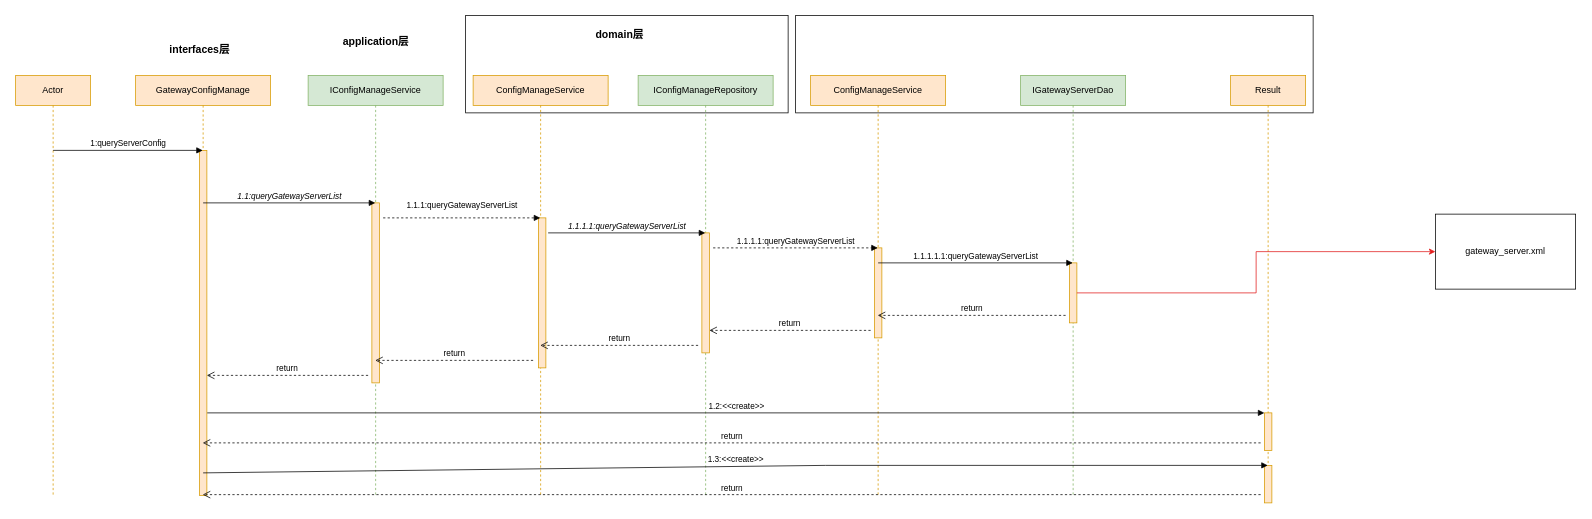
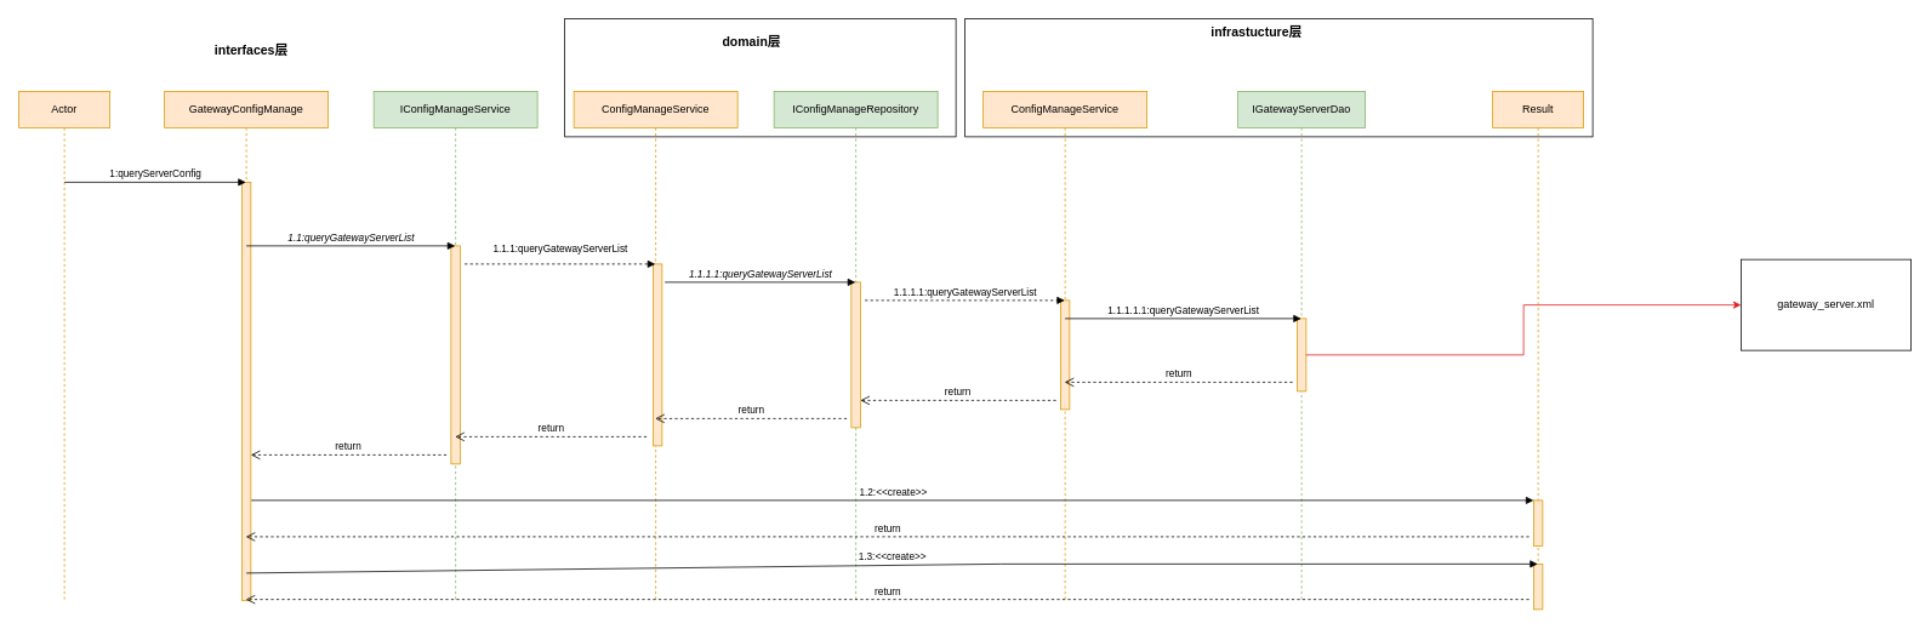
  <mxCell id="0" />
  <mxCell id="1" parent="0" />
  <mxCell id="2" value="" style="whiteSpace=wrap;html=1;" vertex="1" parent="1"><mxGeometry x="1060" y="20" width="690" height="130" as="geometry" /></mxCell>
  <mxCell id="3" value="" style="whiteSpace=wrap;html=1;" vertex="1" parent="1"><mxGeometry x="620" y="20" width="430" height="130" as="geometry" /></mxCell>
  <mxCell id="4" value="Actor" style="shape=umlLifeline;perimeter=lifelinePerimeter;whiteSpace=wrap;html=1;container=1;dropTarget=0;collapsible=0;recursiveResize=0;outlineConnect=0;portConstraint=eastwest;newEdgeStyle={&quot;curved&quot;:0,&quot;rounded&quot;:0};fillColor=#ffe6cc;strokeColor=#d79b00;" vertex="1" parent="1"><mxGeometry x="20" y="100" width="100" height="560" as="geometry" /></mxCell>
  <mxCell id="5" value="GatewayConfigManage" style="shape=umlLifeline;perimeter=lifelinePerimeter;whiteSpace=wrap;html=1;container=1;dropTarget=0;collapsible=0;recursiveResize=0;outlineConnect=0;portConstraint=eastwest;newEdgeStyle={&quot;curved&quot;:0,&quot;rounded&quot;:0};fillColor=#ffe6cc;strokeColor=#d79b00;" vertex="1" parent="1"><mxGeometry x="180" y="100" width="180" height="560" as="geometry" /></mxCell>
  <mxCell id="6" value="" style="html=1;points=[[0,0,0,0,5],[0,1,0,0,-5],[1,0,0,0,5],[1,1,0,0,-5]];perimeter=orthogonalPerimeter;outlineConnect=0;targetShapes=umlLifeline;portConstraint=eastwest;newEdgeStyle={&quot;curved&quot;:0,&quot;rounded&quot;:0};fillColor=#ffe6cc;strokeColor=#d79b00;" vertex="1" parent="5"><mxGeometry x="85" y="100" width="10" height="460" as="geometry" /></mxCell>
  <mxCell id="7" value="IConfigManageService" style="shape=umlLifeline;perimeter=lifelinePerimeter;whiteSpace=wrap;html=1;container=1;dropTarget=0;collapsible=0;recursiveResize=0;outlineConnect=0;portConstraint=eastwest;newEdgeStyle={&quot;curved&quot;:0,&quot;rounded&quot;:0};fillColor=#d5e8d4;strokeColor=#82b366;" vertex="1" parent="1"><mxGeometry x="410" y="100" width="180" height="560" as="geometry" /></mxCell>
  <mxCell id="8" value="" style="html=1;points=[[0,0,0,0,5],[0,1,0,0,-5],[1,0,0,0,5],[1,1,0,0,-5]];perimeter=orthogonalPerimeter;outlineConnect=0;targetShapes=umlLifeline;portConstraint=eastwest;newEdgeStyle={&quot;curved&quot;:0,&quot;rounded&quot;:0};fillColor=#ffe6cc;strokeColor=#d79b00;" vertex="1" parent="7"><mxGeometry x="85" y="170" width="10" height="240" as="geometry" /></mxCell>
  <mxCell id="9" value="ConfigManageService" style="shape=umlLifeline;perimeter=lifelinePerimeter;whiteSpace=wrap;html=1;container=1;dropTarget=0;collapsible=0;recursiveResize=0;outlineConnect=0;portConstraint=eastwest;newEdgeStyle={&quot;curved&quot;:0,&quot;rounded&quot;:0};fillColor=#ffe6cc;strokeColor=#d79b00;" vertex="1" parent="1"><mxGeometry x="630" y="100" width="180" height="560" as="geometry" /></mxCell>
  <mxCell id="10" value="" style="html=1;points=[[0,0,0,0,5],[0,1,0,0,-5],[1,0,0,0,5],[1,1,0,0,-5]];perimeter=orthogonalPerimeter;outlineConnect=0;targetShapes=umlLifeline;portConstraint=eastwest;newEdgeStyle={&quot;curved&quot;:0,&quot;rounded&quot;:0};fillColor=#ffe6cc;strokeColor=#d79b00;" vertex="1" parent="9"><mxGeometry x="87" y="190" width="10" height="200" as="geometry" /></mxCell>
  <mxCell id="11" value="IConfigManageRepository" style="shape=umlLifeline;perimeter=lifelinePerimeter;whiteSpace=wrap;html=1;container=1;dropTarget=0;collapsible=0;recursiveResize=0;outlineConnect=0;portConstraint=eastwest;newEdgeStyle={&quot;curved&quot;:0,&quot;rounded&quot;:0};fillColor=#d5e8d4;strokeColor=#82b366;" vertex="1" parent="1"><mxGeometry x="850" y="100" width="180" height="560" as="geometry" /></mxCell>
  <mxCell id="12" value="" style="html=1;points=[[0,0,0,0,5],[0,1,0,0,-5],[1,0,0,0,5],[1,1,0,0,-5]];perimeter=orthogonalPerimeter;outlineConnect=0;targetShapes=umlLifeline;portConstraint=eastwest;newEdgeStyle={&quot;curved&quot;:0,&quot;rounded&quot;:0};fillColor=#ffe6cc;strokeColor=#d79b00;" vertex="1" parent="11"><mxGeometry x="85" y="210" width="10" height="160" as="geometry" /></mxCell>
  <mxCell id="13" value="ConfigManageService" style="shape=umlLifeline;perimeter=lifelinePerimeter;whiteSpace=wrap;html=1;container=1;dropTarget=0;collapsible=0;recursiveResize=0;outlineConnect=0;portConstraint=eastwest;newEdgeStyle={&quot;curved&quot;:0,&quot;rounded&quot;:0};fillColor=#ffe6cc;strokeColor=#d79b00;" vertex="1" parent="1"><mxGeometry x="1080" y="100" width="180" height="560" as="geometry" /></mxCell>
  <mxCell id="14" value="" style="html=1;points=[[0,0,0,0,5],[0,1,0,0,-5],[1,0,0,0,5],[1,1,0,0,-5]];perimeter=orthogonalPerimeter;outlineConnect=0;targetShapes=umlLifeline;portConstraint=eastwest;newEdgeStyle={&quot;curved&quot;:0,&quot;rounded&quot;:0};fillColor=#ffe6cc;strokeColor=#d79b00;" vertex="1" parent="13"><mxGeometry x="85" y="230" width="10" height="120" as="geometry" /></mxCell>
  <mxCell id="15" value="IGatewayServerDao" style="shape=umlLifeline;perimeter=lifelinePerimeter;whiteSpace=wrap;html=1;container=1;dropTarget=0;collapsible=0;recursiveResize=0;outlineConnect=0;portConstraint=eastwest;newEdgeStyle={&quot;curved&quot;:0,&quot;rounded&quot;:0};fillColor=#d5e8d4;strokeColor=#82b366;" vertex="1" parent="1"><mxGeometry x="1360" y="100" width="140" height="560" as="geometry" /></mxCell>
  <mxCell id="16" value="" style="html=1;points=[[0,0,0,0,5],[0,1,0,0,-5],[1,0,0,0,5],[1,1,0,0,-5]];perimeter=orthogonalPerimeter;outlineConnect=0;targetShapes=umlLifeline;portConstraint=eastwest;newEdgeStyle={&quot;curved&quot;:0,&quot;rounded&quot;:0};fillColor=#ffe6cc;strokeColor=#d79b00;" vertex="1" parent="15"><mxGeometry x="65" y="250" width="10" height="80" as="geometry" /></mxCell>
  <mxCell id="17" value="Result" style="shape=umlLifeline;perimeter=lifelinePerimeter;whiteSpace=wrap;html=1;container=1;dropTarget=0;collapsible=0;recursiveResize=0;outlineConnect=0;portConstraint=eastwest;newEdgeStyle={&quot;curved&quot;:0,&quot;rounded&quot;:0};fillColor=#ffe6cc;strokeColor=#d79b00;" vertex="1" parent="1"><mxGeometry x="1640" y="100" width="100" height="560" as="geometry" /></mxCell>
  <mxCell id="18" value="" style="html=1;points=[[0,0,0,0,5],[0,1,0,0,-5],[1,0,0,0,5],[1,1,0,0,-5]];perimeter=orthogonalPerimeter;outlineConnect=0;targetShapes=umlLifeline;portConstraint=eastwest;newEdgeStyle={&quot;curved&quot;:0,&quot;rounded&quot;:0};fillColor=#ffe6cc;strokeColor=#d79b00;" vertex="1" parent="17"><mxGeometry x="45" y="520" width="10" height="50" as="geometry" /></mxCell>
  <mxCell id="19" value="" style="html=1;points=[[0,0,0,0,5],[0,1,0,0,-5],[1,0,0,0,5],[1,1,0,0,-5]];perimeter=orthogonalPerimeter;outlineConnect=0;targetShapes=umlLifeline;portConstraint=eastwest;newEdgeStyle={&quot;curved&quot;:0,&quot;rounded&quot;:0};fillColor=#ffe6cc;strokeColor=#d79b00;" vertex="1" parent="17"><mxGeometry x="45" y="450" width="10" height="50" as="geometry" /></mxCell>
- <mxCell id="20" value="&lt;b&gt;&lt;font style=&quot;font-size: 14px;&quot;&gt;interfaces层&lt;/font&gt;&lt;/b&gt;" style="text;html=1;align=center;verticalAlign=middle;resizable=0;points=[];autosize=1;strokeColor=none;fillColor=none;" vertex="1" parent="1"><mxGeometry x="215" y="50" width="100" height="30" as="geometry" /></mxCell>
- <mxCell id="21" value="&lt;b&gt;&lt;font style=&quot;font-size: 14px;&quot;&gt;application层&lt;/font&gt;&lt;/b&gt;" style="text;html=1;align=center;verticalAlign=middle;resizable=0;points=[];autosize=1;strokeColor=none;fillColor=none;" vertex="1" parent="1"><mxGeometry x="445" y="40" width="110" height="30" as="geometry" /></mxCell>
+ <mxCell id="20" value="&lt;b&gt;&lt;font style=&quot;font-size: 14px;&quot;&gt;interfaces层&lt;/font&gt;&lt;/b&gt;" style="text;html=1;align=center;verticalAlign=middle;resizable=0;points=[];autosize=1;strokeColor=none;fillColor=none;" vertex="1" parent="1"><mxGeometry x="225" y="40" width="100" height="30" as="geometry" /></mxCell>
  <mxCell id="22" value="&lt;b&gt;&lt;font style=&quot;font-size: 14px;&quot;&gt;domain层&lt;/font&gt;&lt;/b&gt;" style="text;html=1;align=center;verticalAlign=middle;resizable=0;points=[];autosize=1;strokeColor=none;fillColor=none;" vertex="1" parent="1"><mxGeometry x="780" y="30" width="90" height="30" as="geometry" /></mxCell>
+ <mxCell id="23" value="&lt;b&gt;&lt;font style=&quot;font-size: 14px;&quot;&gt;infrastucture层&lt;/font&gt;&lt;/b&gt;" style="text;html=1;align=center;verticalAlign=middle;resizable=0;points=[];autosize=1;strokeColor=none;fillColor=none;" vertex="1" parent="1"><mxGeometry x="1320" y="20" width="120" height="30" as="geometry" /></mxCell>
  <mxCell id="24" value="1:queryServerConfig" style="html=1;verticalAlign=bottom;endArrow=block;curved=0;rounded=0;" edge="1" parent="1" target="5"><mxGeometry width="80" relative="1" as="geometry"><mxPoint x="70" y="200" as="sourcePoint" /><mxPoint x="150" y="200" as="targetPoint" /></mxGeometry></mxCell>
  <mxCell id="25" value="&lt;i&gt;1.1:queryGatewayServerList&lt;/i&gt;" style="html=1;verticalAlign=bottom;endArrow=block;curved=0;rounded=0;" edge="1" parent="1" target="7"><mxGeometry width="80" relative="1" as="geometry"><mxPoint x="270" y="270" as="sourcePoint" /><mxPoint x="350" y="270" as="targetPoint" /></mxGeometry></mxCell>
  <mxCell id="26" value="" style="html=1;verticalAlign=bottom;endArrow=block;curved=0;rounded=0;dashed=1;" edge="1" parent="1" target="9"><mxGeometry width="80" relative="1" as="geometry"><mxPoint x="510" y="290" as="sourcePoint" /><mxPoint x="590" y="290" as="targetPoint" /></mxGeometry></mxCell>
  <mxCell id="27" value="&lt;i&gt;1.1.1.1:queryGatewayServerList&lt;/i&gt;" style="html=1;verticalAlign=bottom;endArrow=block;curved=0;rounded=0;" edge="1" parent="1" target="11"><mxGeometry width="80" relative="1" as="geometry"><mxPoint x="730" y="310" as="sourcePoint" /><mxPoint x="810" y="310" as="targetPoint" /></mxGeometry></mxCell>
  <mxCell id="28" value="&lt;span style=&quot;font-size: 11px; background-color: rgb(255, 255, 255);&quot;&gt;1.1.1:queryGatewayServerList&lt;/span&gt;" style="text;html=1;align=center;verticalAlign=middle;resizable=0;points=[];autosize=1;strokeColor=none;fillColor=none;" vertex="1" parent="1"><mxGeometry x="530" y="258" width="170" height="30" as="geometry" /></mxCell>
  <mxCell id="29" value="1.1.1.1:queryGatewayServerList" style="html=1;verticalAlign=bottom;endArrow=block;curved=0;rounded=0;dashed=1;" edge="1" parent="1" target="13"><mxGeometry width="80" relative="1" as="geometry"><mxPoint x="950" y="330" as="sourcePoint" /><mxPoint x="1030" y="330" as="targetPoint" /></mxGeometry></mxCell>
  <mxCell id="30" value="1.1.1.1.1:queryGatewayServerList" style="html=1;verticalAlign=bottom;endArrow=block;curved=0;rounded=0;" edge="1" parent="1" target="15"><mxGeometry width="80" relative="1" as="geometry"><mxPoint x="1170" y="350" as="sourcePoint" /><mxPoint x="1250" y="350" as="targetPoint" /></mxGeometry></mxCell>
  <mxCell id="31" value="return" style="html=1;verticalAlign=bottom;endArrow=open;dashed=1;endSize=8;curved=0;rounded=0;" edge="1" parent="1" target="13"><mxGeometry relative="1" as="geometry"><mxPoint x="1420" y="420" as="sourcePoint" /><mxPoint x="1340" y="420" as="targetPoint" /></mxGeometry></mxCell>
  <mxCell id="32" value="return" style="html=1;verticalAlign=bottom;endArrow=open;dashed=1;endSize=8;curved=0;rounded=0;" edge="1" parent="1" target="12"><mxGeometry relative="1" as="geometry"><mxPoint x="1160" y="440" as="sourcePoint" /><mxPoint x="950" y="440" as="targetPoint" /></mxGeometry></mxCell>
  <mxCell id="33" value="return" style="html=1;verticalAlign=bottom;endArrow=open;dashed=1;endSize=8;curved=0;rounded=0;" edge="1" parent="1" target="9"><mxGeometry relative="1" as="geometry"><mxPoint x="930" y="460" as="sourcePoint" /><mxPoint x="740" y="460" as="targetPoint" /></mxGeometry></mxCell>
  <mxCell id="34" value="return" style="html=1;verticalAlign=bottom;endArrow=open;dashed=1;endSize=8;curved=0;rounded=0;" edge="1" parent="1" target="7"><mxGeometry relative="1" as="geometry"><mxPoint x="710" y="480" as="sourcePoint" /><mxPoint x="520" y="480" as="targetPoint" /></mxGeometry></mxCell>
  <mxCell id="35" value="return" style="html=1;verticalAlign=bottom;endArrow=open;dashed=1;endSize=8;curved=0;rounded=0;" edge="1" parent="1" target="6"><mxGeometry relative="1" as="geometry"><mxPoint x="490" y="500" as="sourcePoint" /><mxPoint x="280" y="500" as="targetPoint" /></mxGeometry></mxCell>
  <mxCell id="36" value="1.2:&amp;lt;&amp;lt;create&amp;gt;&amp;gt;" style="html=1;verticalAlign=bottom;endArrow=block;curved=0;rounded=0;" edge="1" parent="1"><mxGeometry width="80" relative="1" as="geometry"><mxPoint x="275.5" y="550" as="sourcePoint" /><mxPoint x="1685" y="550" as="targetPoint" /></mxGeometry></mxCell>
  <mxCell id="37" value="return" style="html=1;verticalAlign=bottom;endArrow=open;dashed=1;endSize=8;curved=0;rounded=0;" edge="1" parent="1" target="5"><mxGeometry relative="1" as="geometry"><mxPoint x="1680" y="590" as="sourcePoint" /><mxPoint x="1600" y="590" as="targetPoint" /></mxGeometry></mxCell>
  <mxCell id="38" value="1.3:&amp;lt;&amp;lt;create&amp;gt;&amp;gt;" style="html=1;verticalAlign=bottom;endArrow=block;curved=0;rounded=0;" edge="1" parent="1" target="17"><mxGeometry width="80" relative="1" as="geometry"><mxPoint x="270" y="630" as="sourcePoint" /><mxPoint x="350" y="630" as="targetPoint" /><Array as="points"><mxPoint x="1100" y="620" /></Array></mxGeometry></mxCell>
  <mxCell id="39" value="return" style="html=1;verticalAlign=bottom;endArrow=open;dashed=1;endSize=8;curved=0;rounded=0;" edge="1" parent="1"><mxGeometry relative="1" as="geometry"><mxPoint x="1680" y="659" as="sourcePoint" /><mxPoint x="269.5" y="659" as="targetPoint" /></mxGeometry></mxCell>
  <mxCell id="40" value="gateway_server.xml" style="html=1;whiteSpace=wrap;" vertex="1" parent="1"><mxGeometry x="1913" y="285" width="187" height="100" as="geometry" /></mxCell>
  <mxCell id="41" style="edgeStyle=orthogonalEdgeStyle;rounded=0;orthogonalLoop=1;jettySize=auto;html=1;curved=0;entryX=0;entryY=0.5;entryDx=0;entryDy=0;strokeColor=#e21d1d;" edge="1" parent="1" source="16" target="40"><mxGeometry relative="1" as="geometry" /></mxCell>
